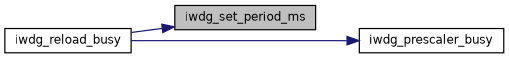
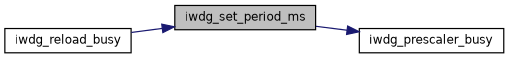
  digraph {
    rankdir=LR
    node [color=black fillcolor=white fontname=Helvetica fontsize=10 shape=record style=filled]
    edge [color=midnightblue fontname=Helvetica fontsize=10 labelfontname=Helvetica labelfontsize=10 style=solid]
    n1 [fillcolor=grey75 fontcolor=black height=0.2 label=iwdg_set_period_ms width=0.4]
    n2 [height=0.2 label=iwdg_prescaler_busy width=0.4]
    n3 [height=0.2 label=iwdg_reload_busy width=0.4]
-   n3 -> n2
+   n1 -> n2
    n3 -> n1
  }
